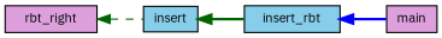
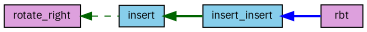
  digraph {
    fontname="IBM Plex Sans"
    rankdir=LR
    node [color=black fillcolor=plum fontname="IBM Plex Sans" fontsize=10 shape=record style=filled]
    edge [color=darkgreen dir=back fontname="IBM Plex Sans" fontsize=10 labelfontname=Helvetica labelfontsize=10 style=bold]
-   n1 [fontcolor=black height=0.2 label=rbt_right width=0.4]
+   n1 [fontcolor=black height=0.2 label=rotate_right width=0.4]
    n2 [fillcolor=skyblue height=0.2 label=insert width=0.4]
-   n3 [fillcolor=skyblue height=0.2 label=insert_rbt width=0.4]
-   n4 [height=0.2 label=main width=0.4]
+   n3 [fillcolor=skyblue height=0.2 label=insert_insert width=0.4]
+   n4 [height=0.2 label=rbt width=0.4]
    n1 -> n2 [style=dashed]
    n2 -> n3
    n3 -> n4 [color=blue]
  }
